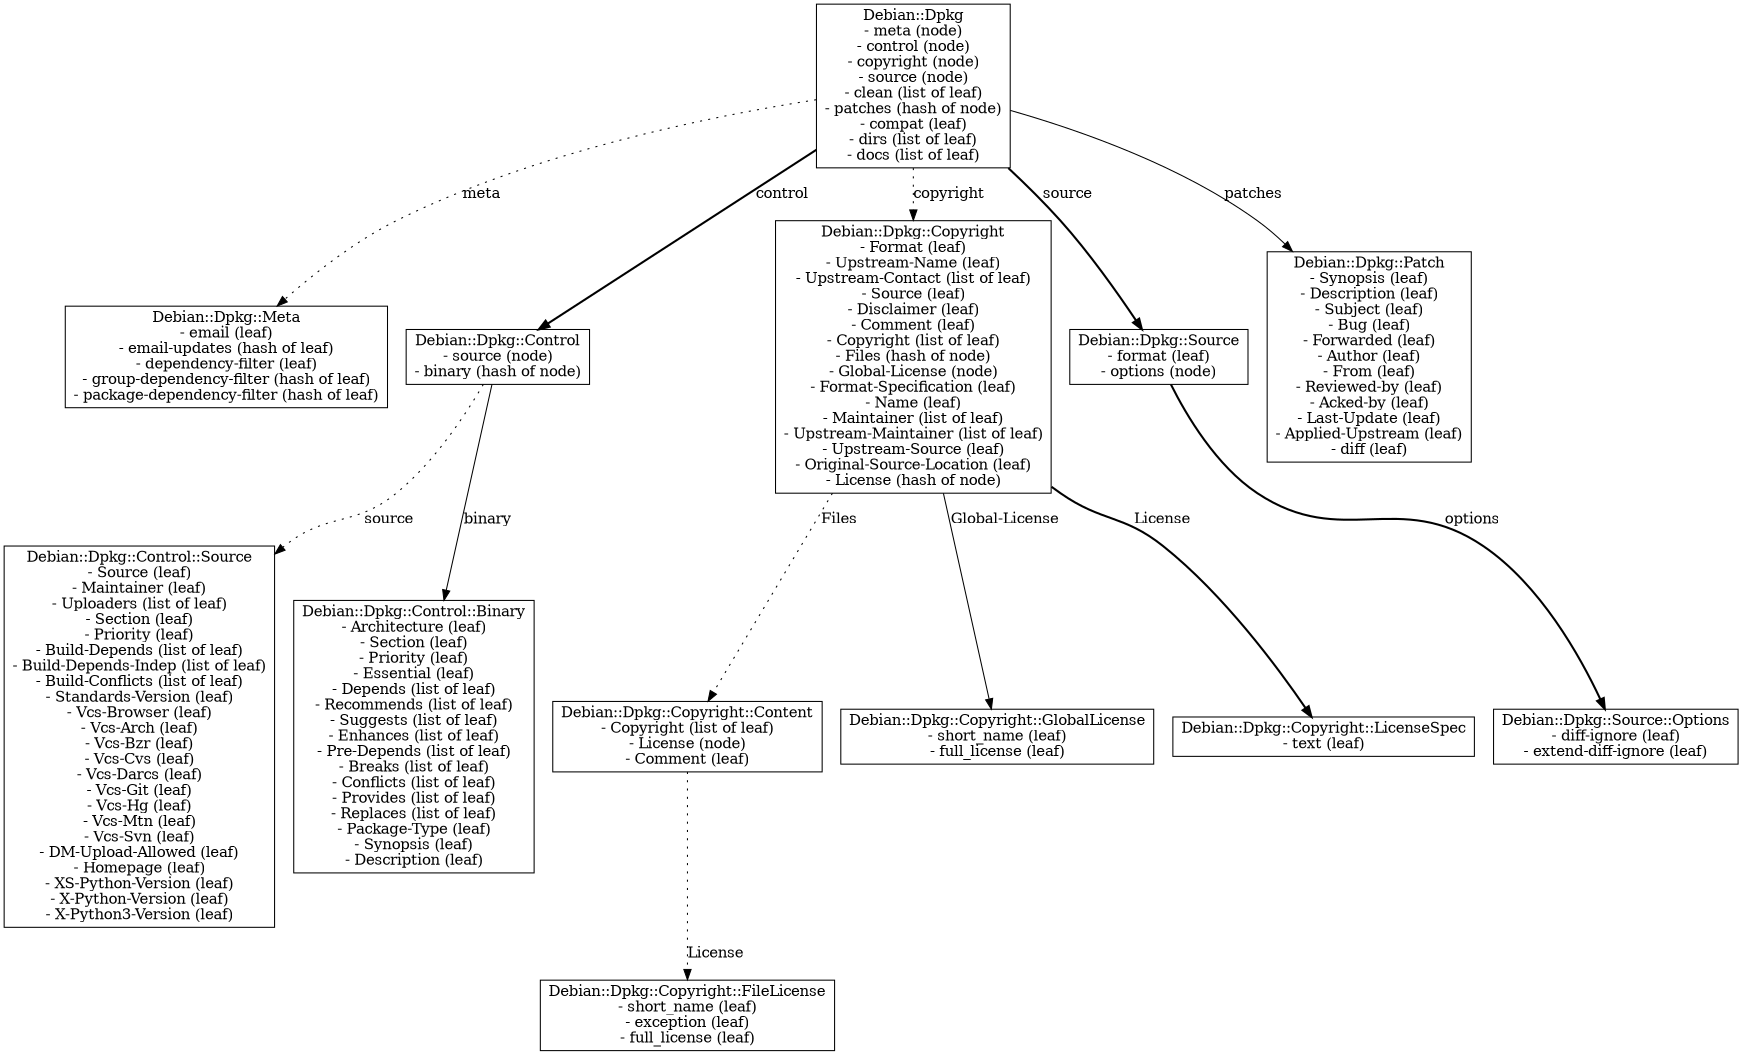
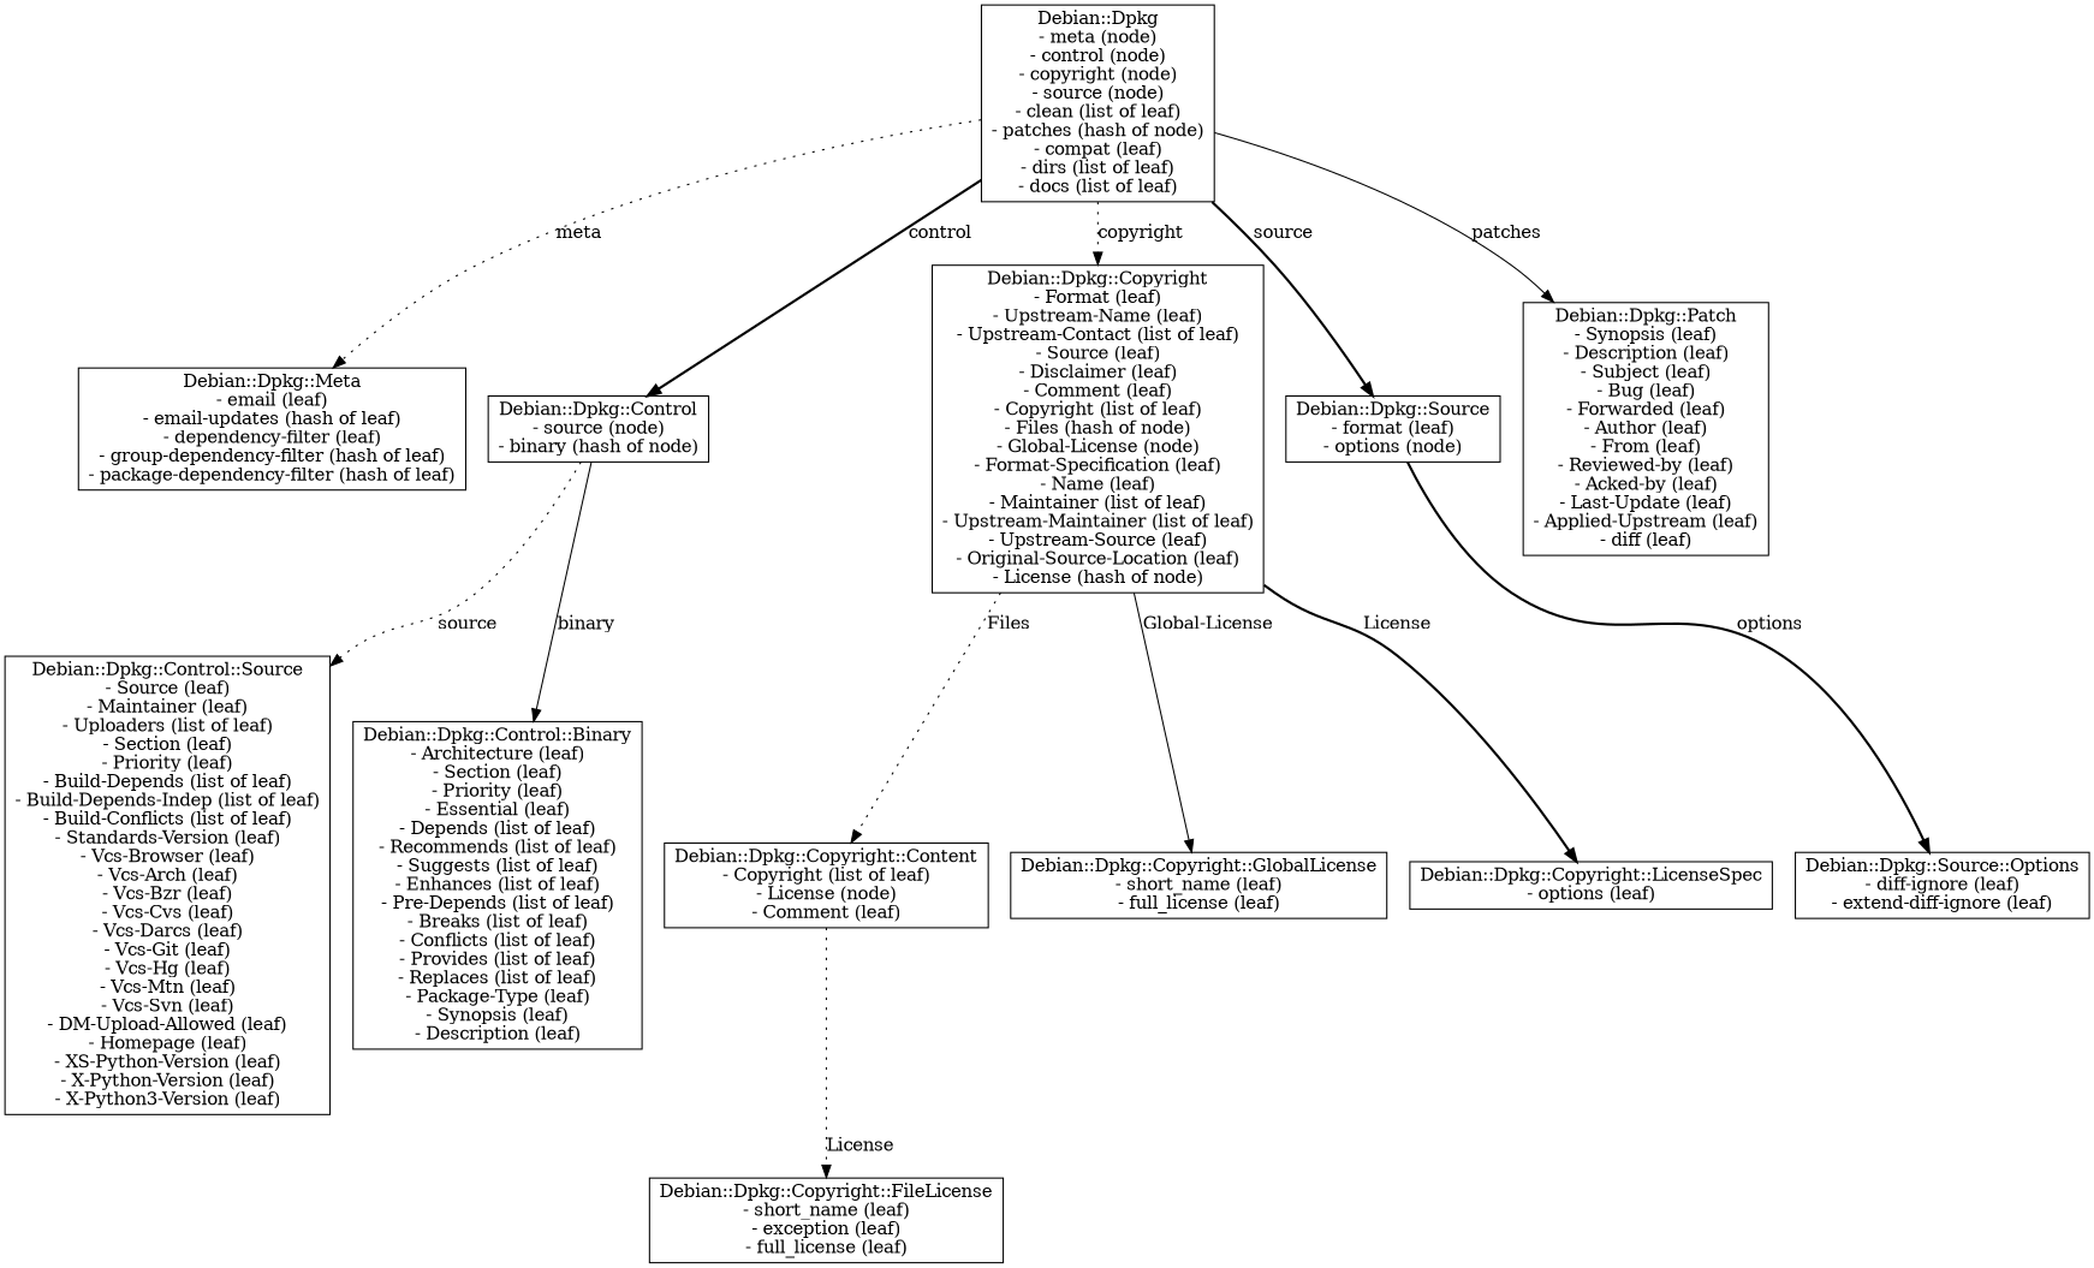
  digraph {
    node [shape=box]
    edge [style=dotted]
    n1 [label="Debian::Dpkg\n- meta (node)\n- control (node)\n- copyright (node)\n- source (node)\n- clean (list of leaf)\n- patches (hash of node)\n- compat (leaf)\n- dirs (list of leaf)\n- docs (list of leaf)\n"]
    n2 [label="Debian::Dpkg::Meta\n- email (leaf)\n- email-updates (hash of leaf)\n- dependency-filter (leaf)\n- group-dependency-filter (hash of leaf)\n- package-dependency-filter (hash of leaf)\n"]
    n3 [label="Debian::Dpkg::Control\n- source (node)\n- binary (hash of node)\n"]
    n4 [label="Debian::Dpkg::Copyright\n- Format (leaf)\n- Upstream-Name (leaf)\n- Upstream-Contact (list of leaf)\n- Source (leaf)\n- Disclaimer (leaf)\n- Comment (leaf)\n- Copyright (list of leaf)\n- Files (hash of node)\n- Global-License (node)\n- Format-Specification (leaf)\n- Name (leaf)\n- Maintainer (list of leaf)\n- Upstream-Maintainer (list of leaf)\n- Upstream-Source (leaf)\n- Original-Source-Location (leaf)\n- License (hash of node)\n"]
    n5 [label="Debian::Dpkg::Source\n- format (leaf)\n- options (node)\n"]
    n6 [label="Debian::Dpkg::Patch\n- Synopsis (leaf)\n- Description (leaf)\n- Subject (leaf)\n- Bug (leaf)\n- Forwarded (leaf)\n- Author (leaf)\n- From (leaf)\n- Reviewed-by (leaf)\n- Acked-by (leaf)\n- Last-Update (leaf)\n- Applied-Upstream (leaf)\n- diff (leaf)\n"]
    n7 [label="Debian::Dpkg::Control::Source\n- Source (leaf)\n- Maintainer (leaf)\n- Uploaders (list of leaf)\n- Section (leaf)\n- Priority (leaf)\n- Build-Depends (list of leaf)\n- Build-Depends-Indep (list of leaf)\n- Build-Conflicts (list of leaf)\n- Standards-Version (leaf)\n- Vcs-Browser (leaf)\n- Vcs-Arch (leaf)\n- Vcs-Bzr (leaf)\n- Vcs-Cvs (leaf)\n- Vcs-Darcs (leaf)\n- Vcs-Git (leaf)\n- Vcs-Hg (leaf)\n- Vcs-Mtn (leaf)\n- Vcs-Svn (leaf)\n- DM-Upload-Allowed (leaf)\n- Homepage (leaf)\n- XS-Python-Version (leaf)\n- X-Python-Version (leaf)\n- X-Python3-Version (leaf)\n"]
    n8 [label="Debian::Dpkg::Control::Binary\n- Architecture (leaf)\n- Section (leaf)\n- Priority (leaf)\n- Essential (leaf)\n- Depends (list of leaf)\n- Recommends (list of leaf)\n- Suggests (list of leaf)\n- Enhances (list of leaf)\n- Pre-Depends (list of leaf)\n- Breaks (list of leaf)\n- Conflicts (list of leaf)\n- Provides (list of leaf)\n- Replaces (list of leaf)\n- Package-Type (leaf)\n- Synopsis (leaf)\n- Description (leaf)\n"]
    n9 [label="Debian::Dpkg::Copyright::Content\n- Copyright (list of leaf)\n- License (node)\n- Comment (leaf)\n"]
    n10 [label="Debian::Dpkg::Copyright::GlobalLicense\n- short_name (leaf)\n- full_license (leaf)\n"]
-   n11 [label="Debian::Dpkg::Copyright::LicenseSpec\n- text (leaf)\n"]
+   n11 [label="Debian::Dpkg::Copyright::LicenseSpec\n- options (leaf)\n"]
    n12 [label="Debian::Dpkg::Source::Options\n- diff-ignore (leaf)\n- extend-diff-ignore (leaf)\n"]
    n13 [label="Debian::Dpkg::Copyright::FileLicense\n- short_name (leaf)\n- exception (leaf)\n- full_license (leaf)\n"]
    n1 -> n2 [label=meta]
    n1 -> n3 [label=control style=bold]
    n1 -> n4 [label=copyright]
    n1 -> n5 [label=source style=bold]
    n1 -> n6 [label=patches style=solid]
    n3 -> n7 [label=source]
    n3 -> n8 [label=binary style=solid]
    n4 -> n9 [label=Files]
    n4 -> n10 [label="Global-License" style=solid]
    n4 -> n11 [label=License style=bold]
    n5 -> n12 [label=options style=bold]
    n9 -> n13 [label=License]
  }
